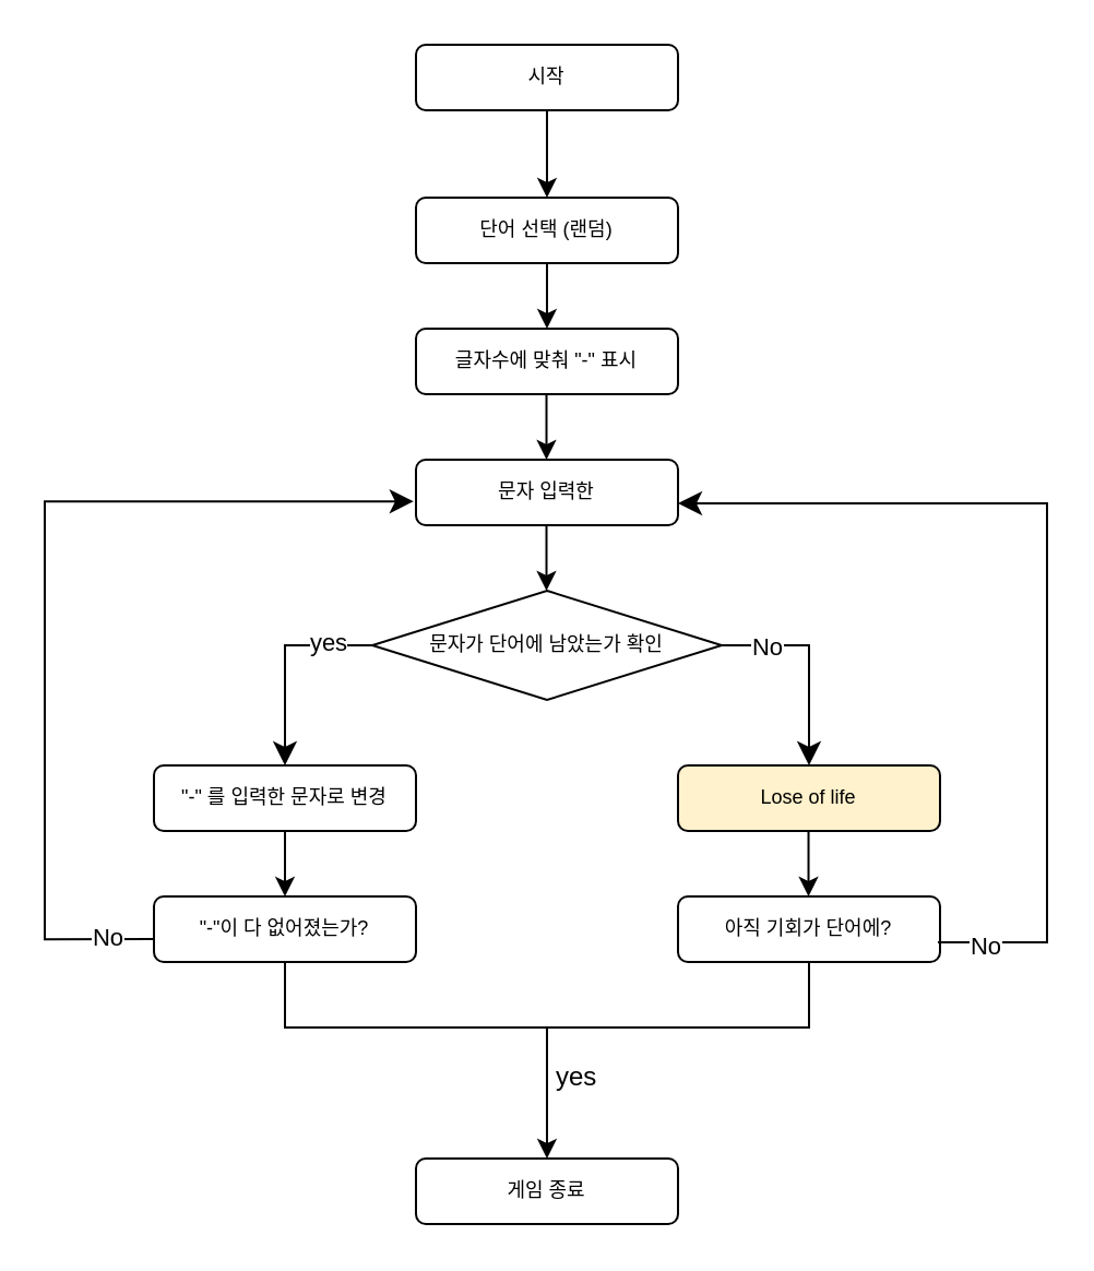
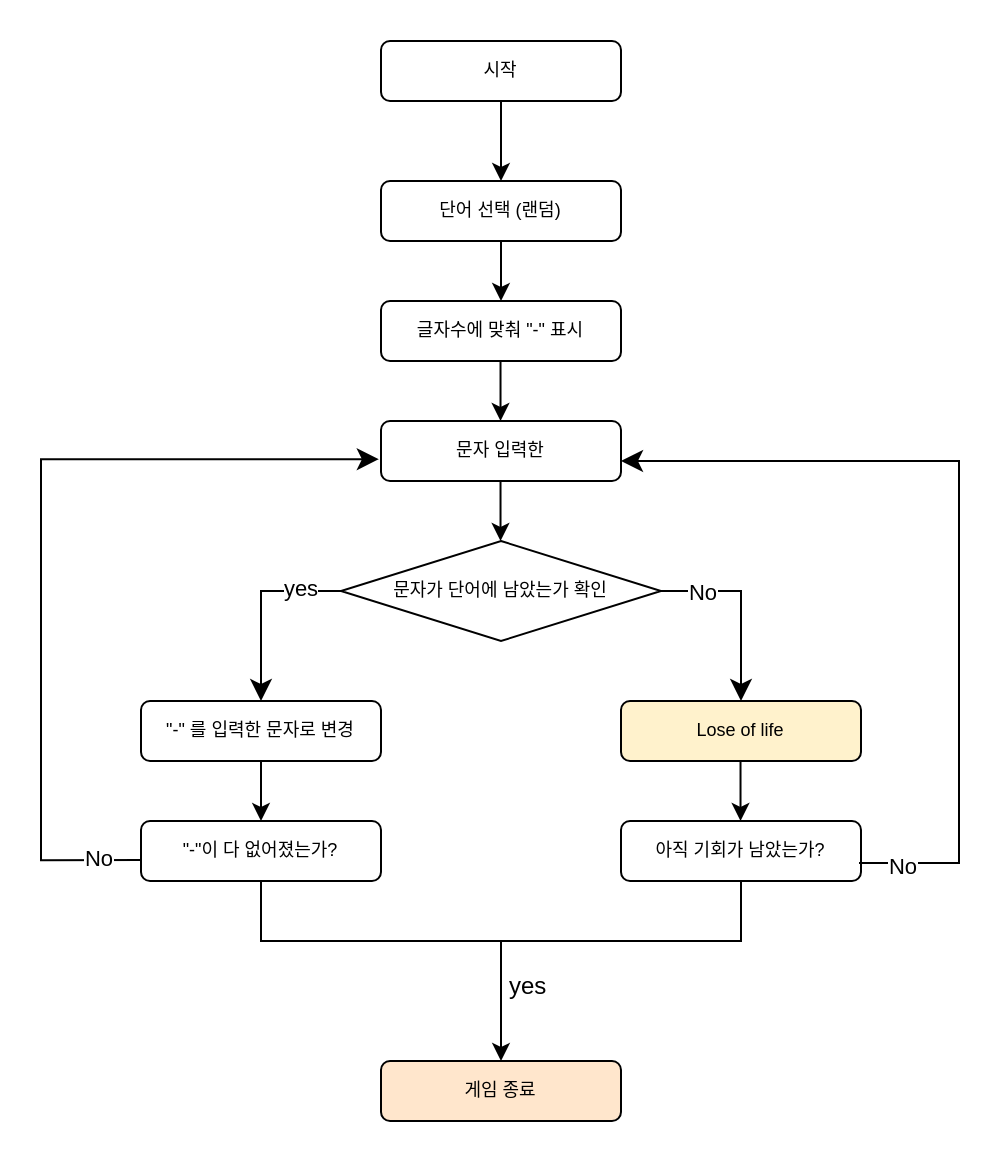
  <mxCell id="0" />
  <mxCell id="1" parent="0" />
  <mxCell id="2" value="&lt;font style=&quot;font-size: 9px;&quot;&gt;시작&lt;/font&gt;" style="rounded=1;whiteSpace=wrap;html=1;fontSize=9;glass=0;strokeWidth=1;shadow=0;fontFamily=Helvetica;" parent="1" vertex="1"><mxGeometry x="190" y="20" width="120" height="30" as="geometry" /></mxCell>
  <mxCell id="3" value="&lt;font style=&quot;font-size: 9px;&quot;&gt;단어 선택 (랜덤)&lt;/font&gt;" style="rounded=1;whiteSpace=wrap;html=1;fontSize=9;fontFamily=Helvetica;" parent="1" vertex="1"><mxGeometry x="190" y="90" width="120" height="30" as="geometry" /></mxCell>
  <mxCell id="4" value="" style="endArrow=classic;html=1;rounded=0;exitX=0.5;exitY=1;exitDx=0;exitDy=0;fontSize=9;fontFamily=Helvetica;" parent="1" source="3" edge="1"><mxGeometry width="50" height="50" relative="1" as="geometry"><mxPoint x="280" y="260" as="sourcePoint" /><mxPoint x="250" y="150" as="targetPoint" /></mxGeometry></mxCell>
  <mxCell id="5" value="&lt;font style=&quot;font-size: 9px;&quot;&gt;글자수에 맞춰 &quot;-&quot; 표시&lt;/font&gt;" style="rounded=1;whiteSpace=wrap;html=1;fontSize=9;fontFamily=Helvetica;" parent="1" vertex="1"><mxGeometry x="190" y="150" width="120" height="30" as="geometry" /></mxCell>
  <mxCell id="6" value="" style="endArrow=classic;html=1;rounded=0;exitX=0.5;exitY=1;exitDx=0;exitDy=0;fontSize=9;fontFamily=Helvetica;" parent="1" source="2" edge="1"><mxGeometry width="50" height="50" relative="1" as="geometry"><mxPoint x="280" y="290" as="sourcePoint" /><mxPoint x="250" y="90" as="targetPoint" /></mxGeometry></mxCell>
  <mxCell id="7" value="" style="endArrow=classic;html=1;rounded=0;exitX=0.5;exitY=1;exitDx=0;exitDy=0;fontSize=9;fontFamily=Helvetica;" parent="1" edge="1"><mxGeometry width="50" height="50" relative="1" as="geometry"><mxPoint x="249.76" y="180" as="sourcePoint" /><mxPoint x="249.76" y="210" as="targetPoint" /></mxGeometry></mxCell>
  <mxCell id="8" value="&lt;span style=&quot;font-size: 9px;&quot;&gt;문자 입력한&lt;/span&gt;" style="rounded=1;whiteSpace=wrap;html=1;fontSize=9;fontFamily=Helvetica;" parent="1" vertex="1"><mxGeometry x="190" y="210" width="120" height="30" as="geometry" /></mxCell>
  <mxCell id="9" value="" style="endArrow=classic;html=1;rounded=0;exitX=0.5;exitY=1;exitDx=0;exitDy=0;fontSize=9;fontFamily=Helvetica;" parent="1" edge="1"><mxGeometry width="50" height="50" relative="1" as="geometry"><mxPoint x="249.76" y="240" as="sourcePoint" /><mxPoint x="249.76" y="270" as="targetPoint" /></mxGeometry></mxCell>
  <mxCell id="10" value="문자가 단어에 남았는가 확인" style="rhombus;whiteSpace=wrap;html=1;fontSize=9;fontFamily=Helvetica;" parent="1" vertex="1"><mxGeometry x="170" y="270" width="160" height="50" as="geometry" /></mxCell>
  <mxCell id="11" value="&quot;-&quot; 를 입력한 문자로 변경" style="rounded=1;whiteSpace=wrap;html=1;fontSize=9;fontFamily=Helvetica;" parent="1" vertex="1"><mxGeometry x="70" y="350" width="120" height="30" as="geometry" /></mxCell>
  <mxCell id="12" value="" style="edgeStyle=segmentEdgeStyle;endArrow=classic;html=1;curved=0;rounded=0;endSize=8;startSize=8;exitX=0;exitY=0.5;exitDx=0;exitDy=0;entryX=0.5;entryY=0;entryDx=0;entryDy=0;" parent="1" source="10" target="11" edge="1"><mxGeometry width="50" height="50" relative="1" as="geometry"><mxPoint x="80" y="270" as="sourcePoint" /><mxPoint x="130" y="220" as="targetPoint" /><Array as="points"><mxPoint x="130" y="295" /><mxPoint x="130" y="350" /></Array></mxGeometry></mxCell>
  <mxCell id="13" value="yes" style="edgeLabel;html=1;align=center;verticalAlign=middle;resizable=0;points=[];" parent="12" vertex="1" connectable="0"><mxGeometry x="-0.318" y="-2" relative="1" as="geometry"><mxPoint x="11" as="offset" /></mxGeometry></mxCell>
  <mxCell id="14" value="" style="edgeStyle=segmentEdgeStyle;endArrow=classic;html=1;curved=0;rounded=0;endSize=8;startSize=8;exitX=1;exitY=0.5;exitDx=0;exitDy=0;entryX=0.5;entryY=0;entryDx=0;entryDy=0;" parent="1" source="10" edge="1"><mxGeometry width="50" height="50" relative="1" as="geometry"><mxPoint x="420" y="295" as="sourcePoint" /><mxPoint x="370" y="350" as="targetPoint" /></mxGeometry></mxCell>
  <mxCell id="15" value="No" style="edgeLabel;html=1;align=center;verticalAlign=middle;resizable=0;points=[];" parent="14" vertex="1" connectable="0"><mxGeometry x="-0.318" y="-2" relative="1" as="geometry"><mxPoint x="-12" y="-2" as="offset" /></mxGeometry></mxCell>
  <mxCell id="16" value="Lose of life" style="rounded=1;whiteSpace=wrap;html=1;fontSize=9;fontFamily=Helvetica;fillColor=#fff2cc;" parent="1" vertex="1"><mxGeometry x="310" y="350" width="120" height="30" as="geometry" /></mxCell>
  <mxCell id="17" value="" style="endArrow=classic;html=1;rounded=0;exitX=0.5;exitY=1;exitDx=0;exitDy=0;" parent="1" source="11" edge="1"><mxGeometry width="50" height="50" relative="1" as="geometry"><mxPoint x="160" y="440" as="sourcePoint" /><mxPoint x="130" y="410" as="targetPoint" /></mxGeometry></mxCell>
  <mxCell id="18" value="&quot;-&quot;이 다 없어졌는가?" style="rounded=1;whiteSpace=wrap;html=1;fontSize=9;fontFamily=Helvetica;" parent="1" vertex="1"><mxGeometry x="70" y="410" width="120" height="30" as="geometry" /></mxCell>
  <mxCell id="19" value="" style="edgeStyle=segmentEdgeStyle;endArrow=classic;html=1;curved=0;rounded=0;endSize=8;startSize=8;entryX=-0.009;entryY=0.637;entryDx=0;entryDy=0;entryPerimeter=0;exitX=-0.001;exitY=0.652;exitDx=0;exitDy=0;exitPerimeter=0;" parent="1" source="18" target="8" edge="1"><mxGeometry width="50" height="50" relative="1" as="geometry"><mxPoint x="20" y="430" as="sourcePoint" /><mxPoint x="100" y="260" as="targetPoint" /><Array as="points"><mxPoint x="20" y="430" /><mxPoint x="20" y="229" /></Array></mxGeometry></mxCell>
  <mxCell id="20" value="No" style="edgeLabel;html=1;align=center;verticalAlign=middle;resizable=0;points=[];" parent="19" vertex="1" connectable="0"><mxGeometry x="-0.902" y="-1" relative="1" as="geometry"><mxPoint as="offset" /></mxGeometry></mxCell>
  <mxCell id="21" value="" style="endArrow=classic;html=1;rounded=0;exitX=0.5;exitY=1;exitDx=0;exitDy=0;" parent="1" edge="1"><mxGeometry width="50" height="50" relative="1" as="geometry"><mxPoint x="369.76" y="380" as="sourcePoint" /><mxPoint x="369.76" y="410" as="targetPoint" /></mxGeometry></mxCell>
- <mxCell id="22" value="아직 기회가 단어에?" style="rounded=1;whiteSpace=wrap;html=1;fontSize=9;fontFamily=Helvetica;" parent="1" vertex="1"><mxGeometry x="310" y="410" width="120" height="30" as="geometry" /></mxCell>
+ <mxCell id="22" value="아직 기회가 남았는가?" style="rounded=1;whiteSpace=wrap;html=1;fontSize=9;fontFamily=Helvetica;" parent="1" vertex="1"><mxGeometry x="310" y="410" width="120" height="30" as="geometry" /></mxCell>
  <mxCell id="23" value="" style="edgeStyle=segmentEdgeStyle;endArrow=classic;html=1;curved=0;rounded=0;endSize=8;startSize=8;entryX=-0.009;entryY=0.637;entryDx=0;entryDy=0;entryPerimeter=0;exitX=-0.001;exitY=0.652;exitDx=0;exitDy=0;exitPerimeter=0;" parent="1" edge="1"><mxGeometry width="50" height="50" relative="1" as="geometry"><mxPoint x="429" y="431" as="sourcePoint" /><mxPoint x="310" y="230" as="targetPoint" /><Array as="points"><mxPoint x="479" y="431" /><mxPoint x="479" y="230" /></Array></mxGeometry></mxCell>
  <mxCell id="24" value="No" style="edgeLabel;html=1;align=center;verticalAlign=middle;resizable=0;points=[];" parent="23" vertex="1" connectable="0"><mxGeometry x="-0.902" y="-1" relative="1" as="geometry"><mxPoint as="offset" /></mxGeometry></mxCell>
  <mxCell id="25" value="" style="shape=partialRectangle;whiteSpace=wrap;html=1;bottom=1;right=1;left=1;top=0;fillColor=none;routingCenterX=-0.5;" parent="1" vertex="1"><mxGeometry x="130" y="440" width="240" height="30" as="geometry" /></mxCell>
  <mxCell id="26" value="" style="endArrow=classic;html=1;rounded=0;exitX=0.5;exitY=1;exitDx=0;exitDy=0;" parent="1" source="25" edge="1"><mxGeometry width="50" height="50" relative="1" as="geometry"><mxPoint x="240" y="550" as="sourcePoint" /><mxPoint x="250" y="530" as="targetPoint" /></mxGeometry></mxCell>
  <mxCell id="27" value="&amp;nbsp; yes" style="text;html=1;align=center;verticalAlign=middle;resizable=0;points=[];autosize=1;strokeColor=none;fillColor=none;" parent="1" vertex="1"><mxGeometry x="235" y="478" width="50" height="30" as="geometry" /></mxCell>
- <mxCell id="28" value="게임 종료" style="rounded=1;whiteSpace=wrap;html=1;fontSize=9;fontFamily=Helvetica;" parent="1" vertex="1"><mxGeometry x="190" y="530" width="120" height="30" as="geometry" /></mxCell>
+ <mxCell id="28" value="게임 종료" style="rounded=1;whiteSpace=wrap;html=1;fontSize=9;fontFamily=Helvetica;fillColor=#ffe6cc;" parent="1" vertex="1"><mxGeometry x="190" y="530" width="120" height="30" as="geometry" /></mxCell>
